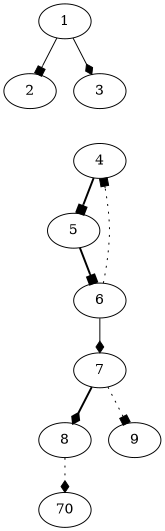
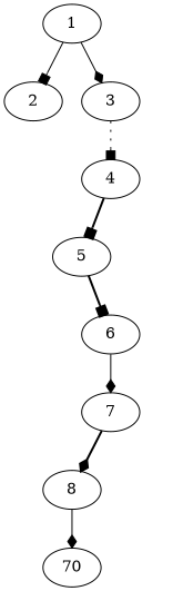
  digraph {
    fontname="DejaVu Serif"
    node [alpha=0.08 fontname="DejaVu Serif"]
    edge [arrowhead=box fontname="DejaVu Serif" style=solid]
    1 [alpha=0.09]
    2 [alpha=0.03]
    3 [alpha=0.02]
    4 [alpha=0.11]
    5 [alpha=0.16]
    6
    7
    8 [alpha=0.15]
-   9 [alpha=0.15]
    n10 [alpha=0.13 label=70]
    1 -> 2
    1 -> 3 [arrowhead=diamond]
-   6 -> 4 [style=dotted]
+   3 -> 4 [style=dotted]
    4 -> 5 [style=bold]
    5 -> 6 [style=bold]
    6 -> 7 [arrowhead=diamond]
    7 -> 8 [arrowhead=diamond style=bold]
-   7 -> 9 [style=dotted]
-   8 -> n10 [arrowhead=diamond style=dotted]
+   8 -> n10 [arrowhead=diamond]
  }
